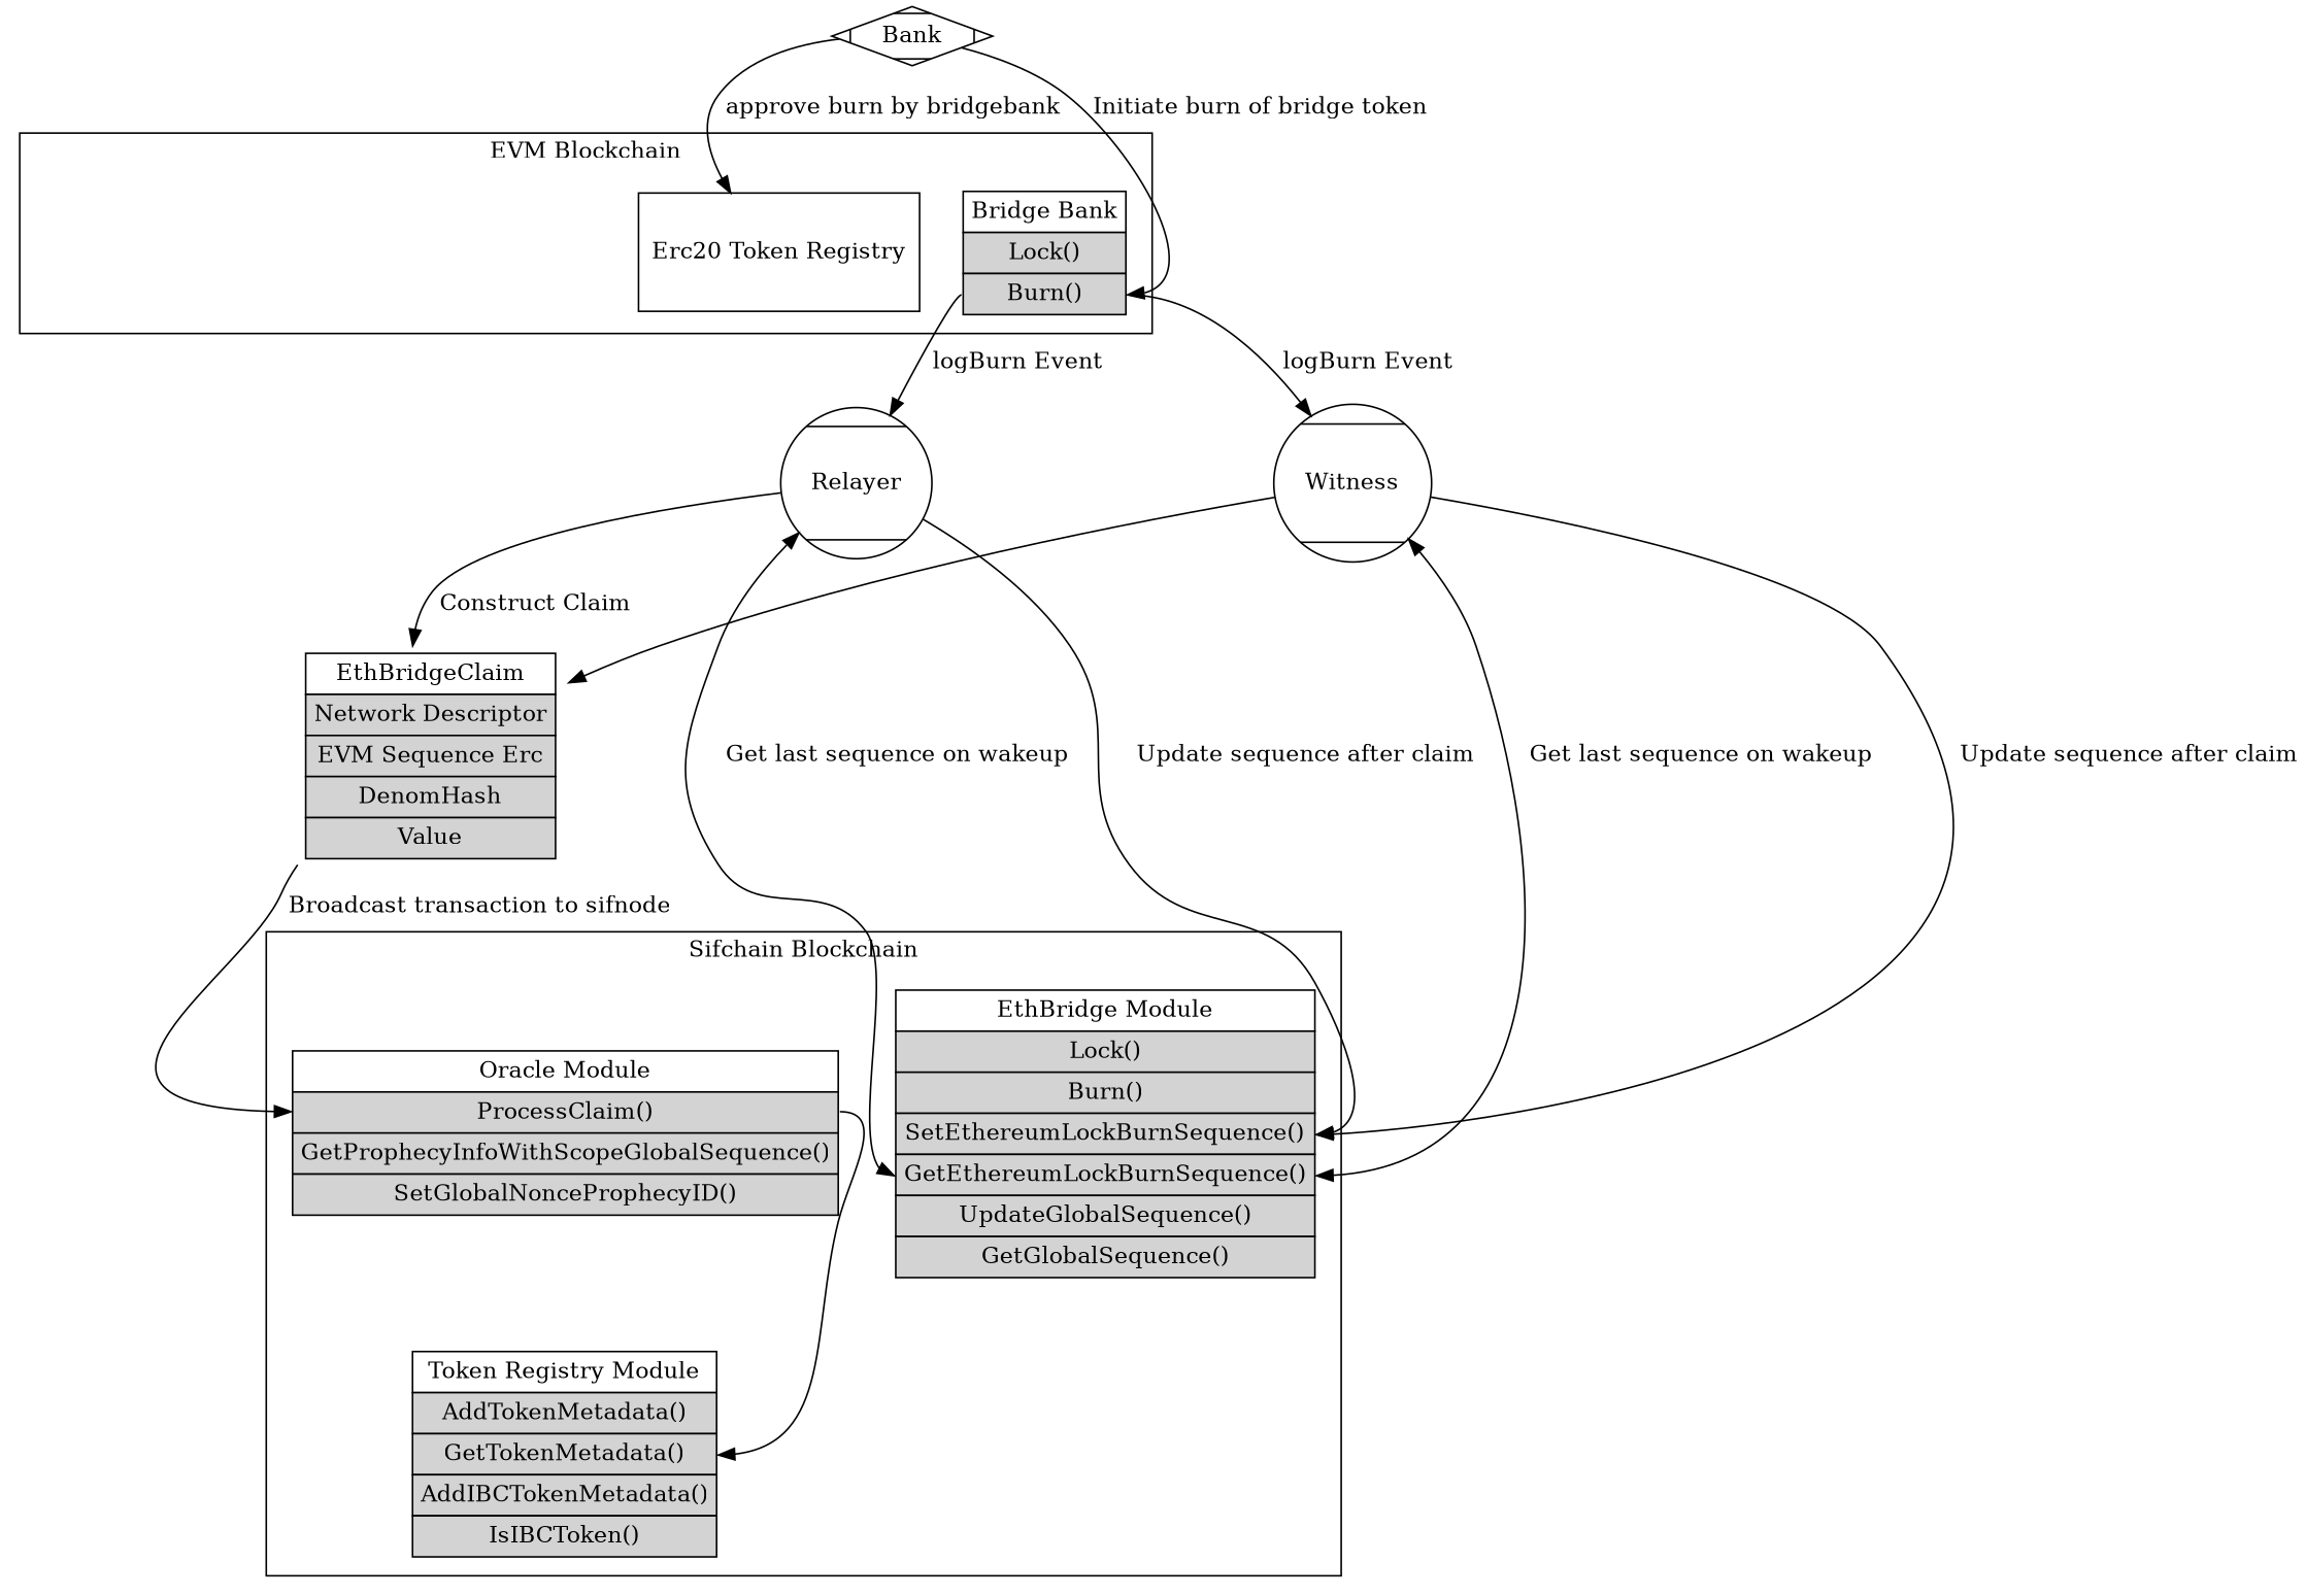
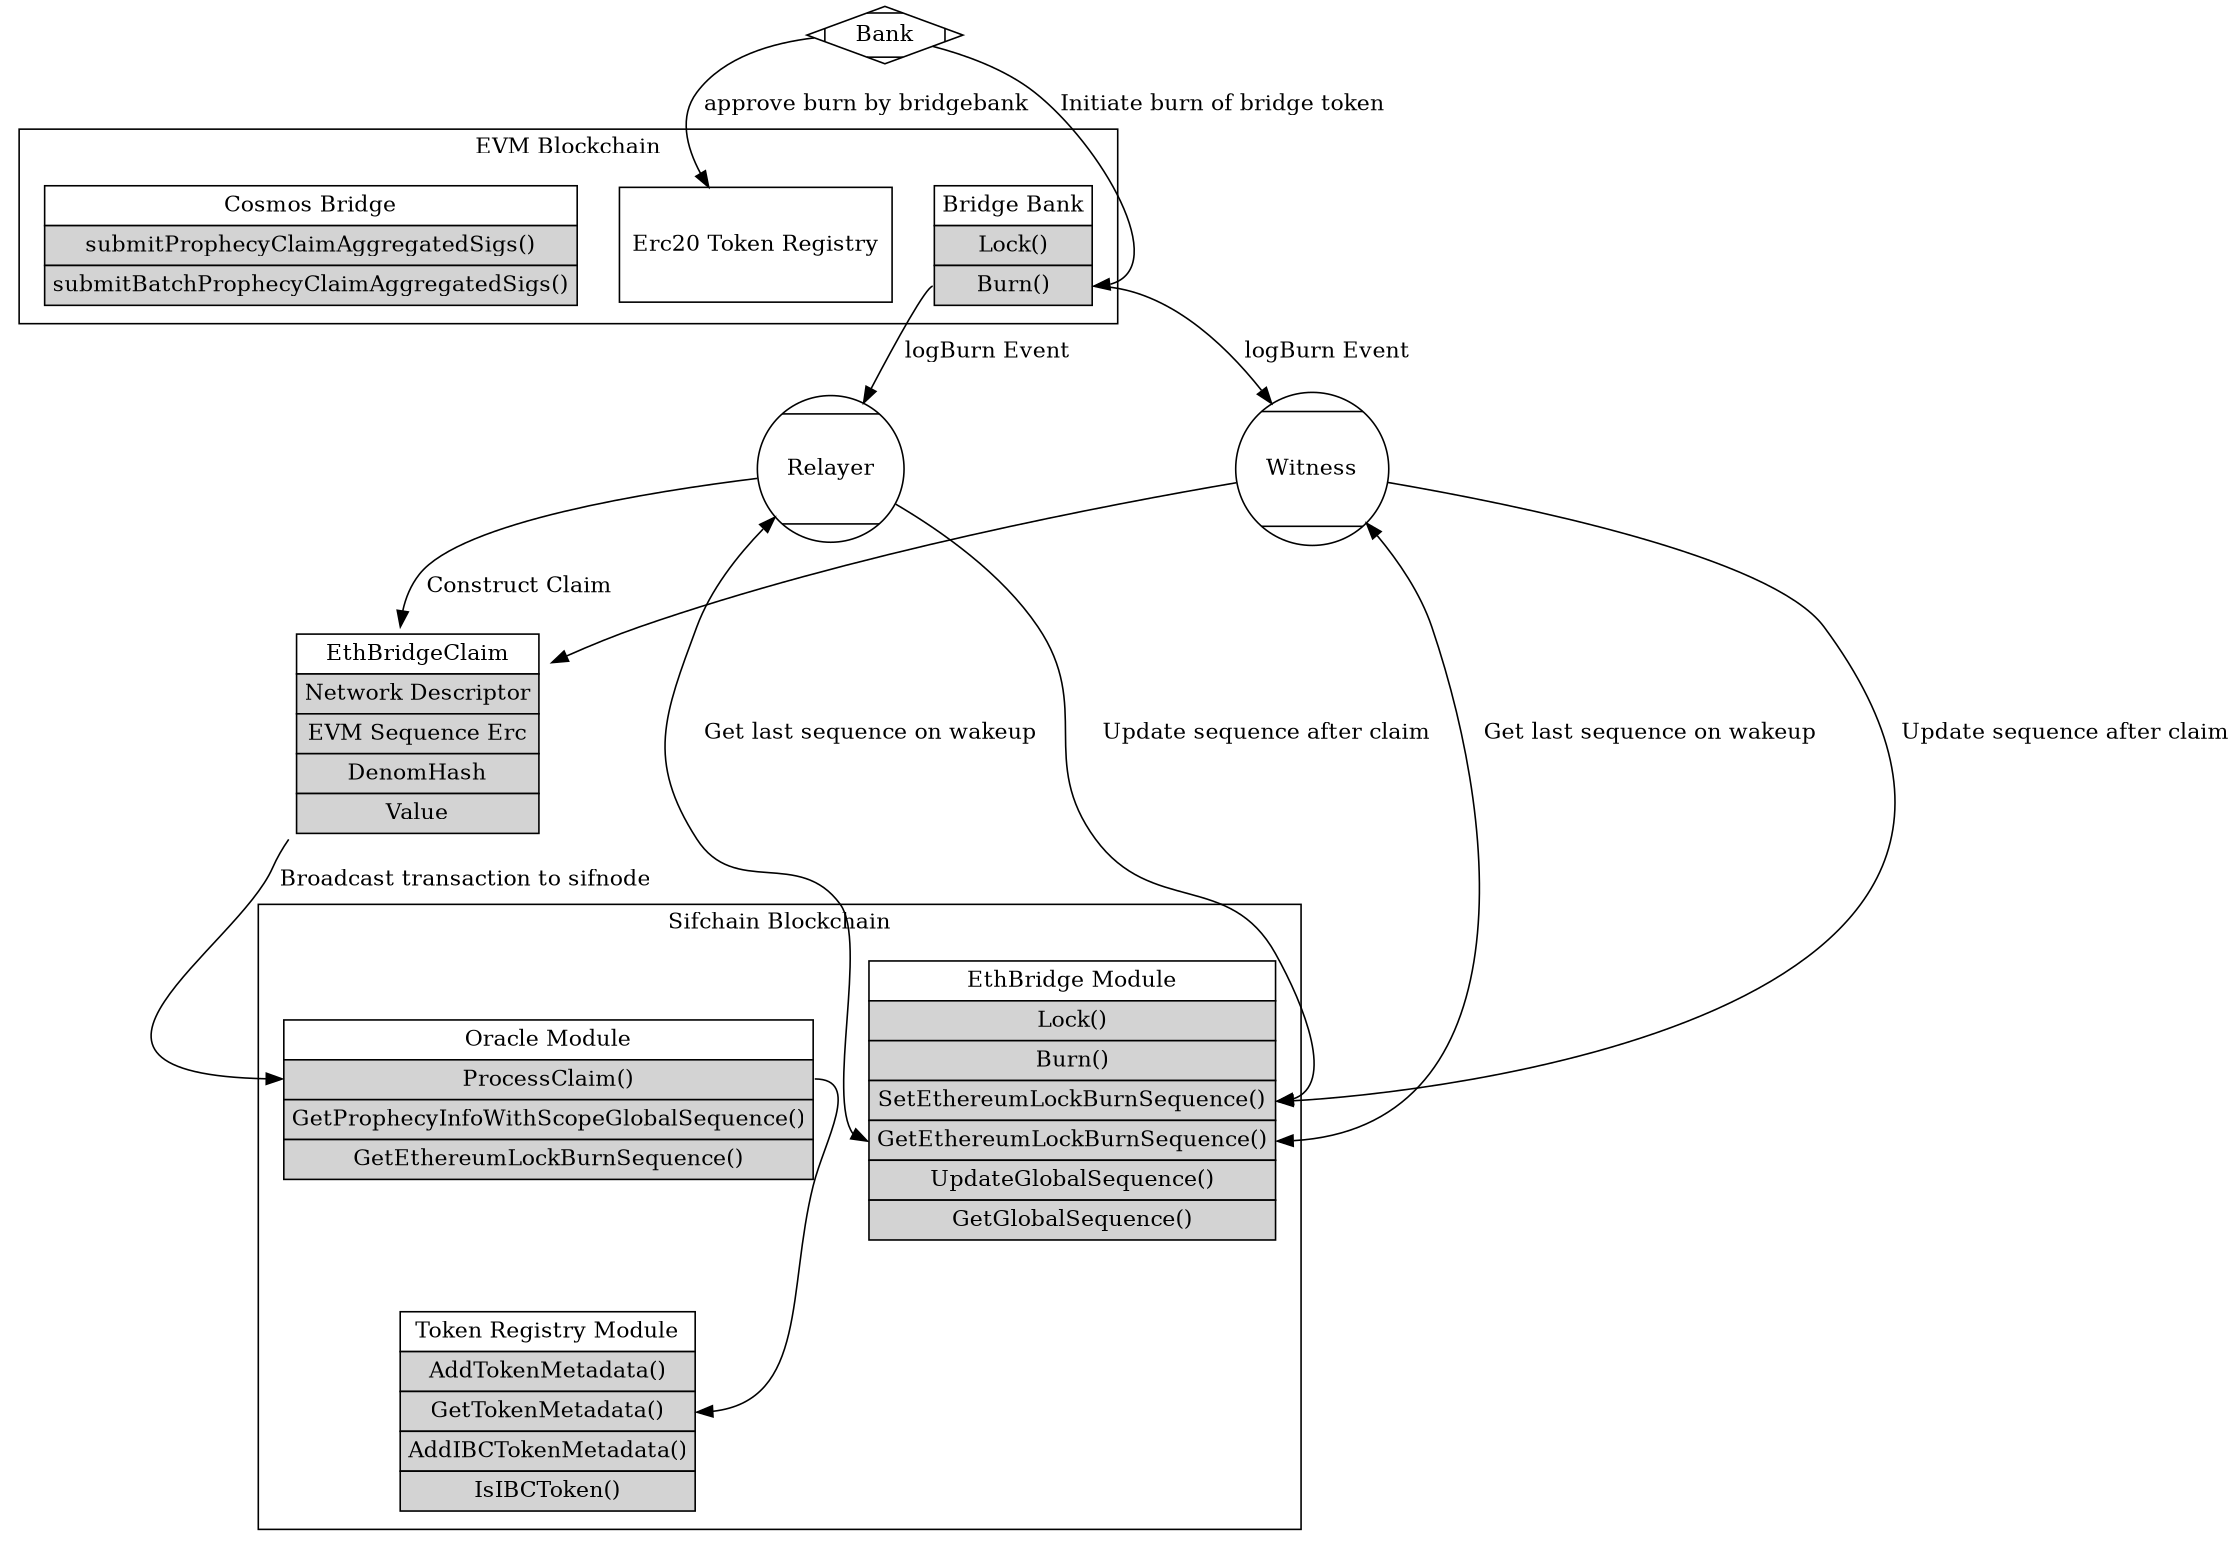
  digraph {
    compound=true
    node [shape=none]
    n1 [height=1 label="Erc20 Token Registry" shape=rectangle width=1]
    n2 [label=<<TABLE BORDER="0" CELLBORDER="1" CELLSPACING="0" CELLPADDING="4">   <TR>     <TD>Bridge Bank</TD>   </TR>   <TR>     <TD BGCOLOR="lightgray" PORT="lock">Lock()</TD>   </TR>     <TR>     <TD BGCOLOR="lightgray" PORT="burn">Burn()</TD>   </TR> </TABLE>>]
+   n3 [label=<<TABLE BORDER="0" CELLBORDER="1" CELLSPACING="0" CELLPADDING="4">   <TR>     <TD>Cosmos Bridge</TD>   </TR>   <TR>     <TD BGCOLOR="lightgray" PORT="submit">submitProphecyClaimAggregatedSigs()</TD>   </TR>     <TR>     <TD BGCOLOR="lightgray" PORT="submitBatch">submitBatchProphecyClaimAggregatedSigs()</TD>   </TR> </TABLE>>]
    n4 [label=<     <TABLE BORDER="0" CELLBORDER="1" CELLSPACING="0" CELLPADDING="4">   <TR>     <TD>EthBridge Module</TD>   </TR>   <TR>     <TD BGCOLOR="lightgray" PORT="lock">Lock()</TD>   </TR>     <TR>     <TD BGCOLOR="lightgray" PORT="burn">Burn()</TD>   </TR>   <TR>   <TD BGCOLOR="lightgray" PORT="setEthNonce">SetEthereumLockBurnSequence()</TD>   </TR>   <TR>   <TD BGCOLOR="lightgray" PORT="getEthNonce">GetEthereumLockBurnSequence()</TD>   </TR>   <TR>   <TD BGCOLOR="lightgray" PORT="updateNonce">UpdateGlobalSequence()</TD>   </TR>   <TR>   <TD BGCOLOR="lightgray" PORT="getNonce">GetGlobalSequence()</TD>   </TR> </TABLE>     >]
-   n5 [label=<     <TABLE BORDER="0" CELLBORDER="1" CELLSPACING="0" CELLPADDING="4">   <TR>     <TD>Oracle Module</TD>   </TR>     <TR>     <TD BGCOLOR="lightgray" PORT="claim">ProcessClaim()</TD>   </TR>   <TR>   <TD BGCOLOR="lightgray" PORT="getTransaction">GetProphecyInfoWithScopeGlobalSequence()</TD>   </TR>   <TR>   <TD BGCOLOR="lightgray" PORT="setTransaction">SetGlobalNonceProphecyID()</TD>   </TR> </TABLE>     >]
+   n5 [label=<     <TABLE BORDER="0" CELLBORDER="1" CELLSPACING="0" CELLPADDING="4">   <TR>     <TD>Oracle Module</TD>   </TR>     <TR>     <TD BGCOLOR="lightgray" PORT="claim">ProcessClaim()</TD>   </TR>   <TR>   <TD BGCOLOR="lightgray" PORT="getTransaction">GetProphecyInfoWithScopeGlobalSequence()</TD>   </TR>   <TR>   <TD BGCOLOR="lightgray" PORT="setTransaction">GetEthereumLockBurnSequence()</TD>   </TR> </TABLE>     >]
    n6 [label=<     <TABLE BORDER="0" CELLBORDER="1" CELLSPACING="0" CELLPADDING="4">   <TR>     <TD>Token Registry Module</TD>   </TR>   <TR>     <TD BGCOLOR="lightgray" PORT="add">AddTokenMetadata()</TD>   </TR>     <TR>     <TD BGCOLOR="lightgray" PORT="get">GetTokenMetadata()</TD>   </TR>  <TR>     <TD BGCOLOR="lightgray" PORT="addIBC">AddIBCTokenMetadata()</TD>   </TR>      <TR>     <TD BGCOLOR="lightgray" PORT="isIBC">IsIBCToken()</TD>   </TR> </TABLE>     >]
    n7 [label=Relayer shape=Mcircle]
    n8 [label=Witness shape=Mcircle]
    n9 [label=<   <TABLE BORDER="0" CELLBORDER="1" CELLSPACING="0" CELLPADDING="4">   <TR>     <TD>EthBridgeClaim</TD>   </TR>   <TR>   <TD BGCOLOR="lightgray" PORT="network">Network Descriptor</TD>   </TR>   <TR>   <TD BGCOLOR="lightgray" PORT="sequence">EVM Sequence Erc</TD>   </TR>   <TR>     <TD BGCOLOR="lightgray" PORT="denom">DenomHash</TD>   </TR>     <TR>     <TD BGCOLOR="lightgray" PORT="value">Value</TD>   </TR> </TABLE>   >]
    n10 [label=Bank shape=Mdiamond]
    subgraph cluster_1 {
      label="EVM Blockchain"
      n1
      n2
+     n3
    }
    subgraph cluster_2 {
      label="Sifchain Blockchain"
      n4
      n5
      n6
    }
    n2 -> n7 [label=" logBurn Event" tailport=burn]
    n2 -> n8 [label=" logBurn Event" tailport=burn]
    n5 -> n6 [headport=get tailport=claim]
    n7 -> n4 [dir=both headport=getEthNonce label=" Get last sequence on wakeup"]
    n7 -> n4 [headport=setEthNonce label=" Update sequence after claim"]
    n7 -> n9 [label=" Construct Claim"]
    n8 -> n4 [dir=both headport=getEthNonce label=" Get last sequence on wakeup"]
    n8 -> n4 [headport=setEthNonce label=" Update sequence after claim"]
    n8 -> n9
    n9 -> n5 [headport=claim label=" Broadcast transaction to sifnode"]
    n10 -> n1 [label=" approve burn by bridgebank" labelloc=l]
    n10 -> n2 [headport=burn label="Initiate burn of bridge token"]
  }
